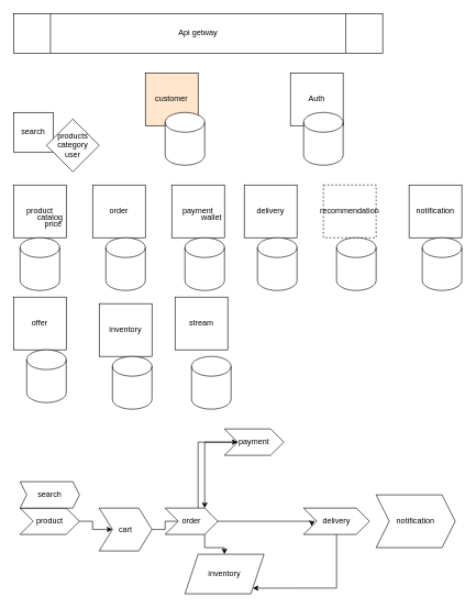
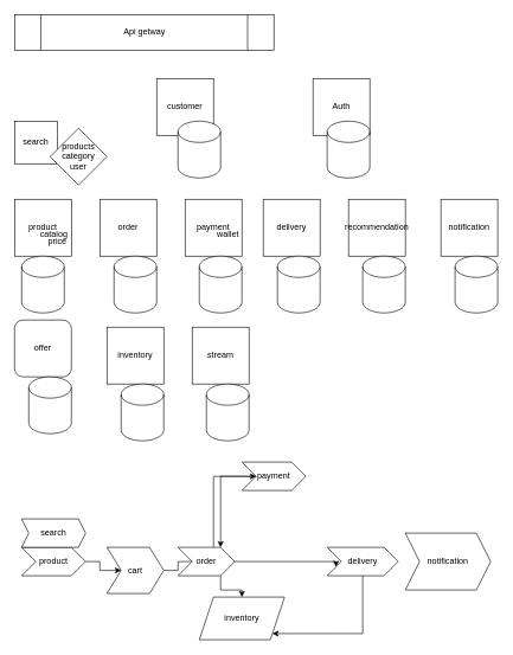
  <mxCell id="0" />
  <mxCell id="1" parent="0" />
  <mxCell id="2" value="product" style="whiteSpace=wrap;html=1;aspect=fixed;" vertex="1" parent="1"><mxGeometry x="20" y="280" width="80" height="80" as="geometry" /></mxCell>
  <mxCell id="3" value="payment" style="whiteSpace=wrap;html=1;aspect=fixed;" vertex="1" parent="1"><mxGeometry x="260" y="280" width="80" height="80" as="geometry" /></mxCell>
  <mxCell id="4" value="order" style="whiteSpace=wrap;html=1;aspect=fixed;" vertex="1" parent="1"><mxGeometry x="140" y="280" width="80" height="80" as="geometry" /></mxCell>
  <mxCell id="5" value="" style="shape=cylinder3;whiteSpace=wrap;html=1;boundedLbl=1;backgroundOutline=1;size=15;" vertex="1" parent="1"><mxGeometry x="30" y="360" width="60" height="80" as="geometry" /></mxCell>
  <mxCell id="6" value="" style="shape=cylinder3;whiteSpace=wrap;html=1;boundedLbl=1;backgroundOutline=1;size=15;" vertex="1" parent="1"><mxGeometry x="160" y="360" width="60" height="80" as="geometry" /></mxCell>
  <mxCell id="7" value="" style="shape=cylinder3;whiteSpace=wrap;html=1;boundedLbl=1;backgroundOutline=1;size=15;" vertex="1" parent="1"><mxGeometry x="280" y="360" width="60" height="80" as="geometry" /></mxCell>
  <mxCell id="8" value="delivery" style="whiteSpace=wrap;html=1;aspect=fixed;" vertex="1" parent="1"><mxGeometry x="370" y="280" width="80" height="80" as="geometry" /></mxCell>
  <mxCell id="9" value="search" style="whiteSpace=wrap;html=1;aspect=fixed;" vertex="1" parent="1"><mxGeometry x="20" y="170" width="60" height="60" as="geometry" /></mxCell>
  <mxCell id="10" value="products&lt;br&gt;category&lt;br&gt;user&lt;br&gt;" style="rhombus;whiteSpace=wrap;html=1;" vertex="1" parent="1"><mxGeometry x="70" y="180" width="80" height="80" as="geometry" /></mxCell>
- <mxCell id="11" value="customer" style="whiteSpace=wrap;html=1;aspect=fixed;fillColor=#ffe6cc;" vertex="1" parent="1"><mxGeometry x="220" y="110" width="80" height="80" as="geometry" /></mxCell>
+ <mxCell id="11" value="customer" style="whiteSpace=wrap;html=1;aspect=fixed;" vertex="1" parent="1"><mxGeometry x="220" y="110" width="80" height="80" as="geometry" /></mxCell>
  <mxCell id="12" value="" style="shape=cylinder3;whiteSpace=wrap;html=1;boundedLbl=1;backgroundOutline=1;size=15;" vertex="1" parent="1"><mxGeometry x="390" y="360" width="60" height="80" as="geometry" /></mxCell>
  <mxCell id="13" value="inventory" style="whiteSpace=wrap;html=1;aspect=fixed;" vertex="1" parent="1"><mxGeometry x="150" y="460" width="80" height="80" as="geometry" /></mxCell>
  <mxCell id="14" value="" style="shape=cylinder3;whiteSpace=wrap;html=1;boundedLbl=1;backgroundOutline=1;size=15;" vertex="1" parent="1"><mxGeometry x="170" y="540" width="60" height="80" as="geometry" /></mxCell>
  <mxCell id="15" value="" style="shape=cylinder3;whiteSpace=wrap;html=1;boundedLbl=1;backgroundOutline=1;size=15;" vertex="1" parent="1"><mxGeometry x="250" y="170" width="60" height="80" as="geometry" /></mxCell>
  <mxCell id="16" value="Auth" style="whiteSpace=wrap;html=1;aspect=fixed;" vertex="1" parent="1"><mxGeometry x="440" y="110" width="80" height="80" as="geometry" /></mxCell>
  <mxCell id="17" value="" style="shape=cylinder3;whiteSpace=wrap;html=1;boundedLbl=1;backgroundOutline=1;size=15;" vertex="1" parent="1"><mxGeometry x="460" y="170" width="60" height="80" as="geometry" /></mxCell>
- <mxCell id="18" value="recommendation" style="whiteSpace=wrap;html=1;aspect=fixed;dashed=1;" vertex="1" parent="1"><mxGeometry x="490" y="280" width="80" height="80" as="geometry" /></mxCell>
- <mxCell id="19" value="offer" style="whiteSpace=wrap;html=1;aspect=fixed;" vertex="1" parent="1"><mxGeometry x="20" y="450" width="80" height="80" as="geometry" /></mxCell>
+ <mxCell id="18" value="recommendation" style="whiteSpace=wrap;html=1;aspect=fixed;" vertex="1" parent="1"><mxGeometry x="490" y="280" width="80" height="80" as="geometry" /></mxCell>
+ <mxCell id="19" value="offer" style="whiteSpace=wrap;html=1;aspect=fixed;rounded=1;" vertex="1" parent="1"><mxGeometry x="20" y="450" width="80" height="80" as="geometry" /></mxCell>
  <mxCell id="20" value="" style="shape=cylinder3;whiteSpace=wrap;html=1;boundedLbl=1;backgroundOutline=1;size=15;" vertex="1" parent="1"><mxGeometry x="40" y="530" width="60" height="80" as="geometry" /></mxCell>
  <mxCell id="21" value="" style="shape=cylinder3;whiteSpace=wrap;html=1;boundedLbl=1;backgroundOutline=1;size=15;" vertex="1" parent="1"><mxGeometry x="510" y="360" width="60" height="80" as="geometry" /></mxCell>
  <mxCell id="22" value="notification" style="whiteSpace=wrap;html=1;aspect=fixed;" vertex="1" parent="1"><mxGeometry x="620" y="280" width="80" height="80" as="geometry" /></mxCell>
  <mxCell id="23" value="" style="shape=cylinder3;whiteSpace=wrap;html=1;boundedLbl=1;backgroundOutline=1;size=15;" vertex="1" parent="1"><mxGeometry x="640" y="360" width="60" height="80" as="geometry" /></mxCell>
- <mxCell id="24" value="Api getway" style="shape=process;whiteSpace=wrap;html=1;backgroundOutline=1;" vertex="1" parent="1"><mxGeometry x="20" y="20" width="560" height="60" as="geometry" /></mxCell>
- <mxCell id="25" value="stream" style="whiteSpace=wrap;html=1;aspect=fixed;" vertex="1" parent="1"><mxGeometry x="265" y="450" width="80" height="80" as="geometry" /></mxCell>
+ <mxCell id="24" value="Api getway" style="shape=process;whiteSpace=wrap;html=1;backgroundOutline=1;" vertex="1" parent="1"><mxGeometry x="20" y="20" width="365" height="50" as="geometry" /></mxCell>
+ <mxCell id="25" value="stream" style="whiteSpace=wrap;html=1;aspect=fixed;" vertex="1" parent="1"><mxGeometry x="270" y="460" width="80" height="80" as="geometry" /></mxCell>
  <mxCell id="26" value="" style="shape=cylinder3;whiteSpace=wrap;html=1;boundedLbl=1;backgroundOutline=1;size=15;" vertex="1" parent="1"><mxGeometry x="290" y="540" width="60" height="80" as="geometry" /></mxCell>
  <mxCell id="27" style="edgeStyle=orthogonalEdgeStyle;rounded=0;orthogonalLoop=1;jettySize=auto;html=1;exitX=1;exitY=0.5;exitDx=0;exitDy=0;entryX=0;entryY=0.5;entryDx=0;entryDy=0;" edge="1" parent="1" source="28" target="30"><mxGeometry relative="1" as="geometry" /></mxCell>
  <mxCell id="28" value="product" style="shape=step;perimeter=stepPerimeter;whiteSpace=wrap;html=1;fixedSize=1;" vertex="1" parent="1"><mxGeometry x="30" y="770" width="90" height="40" as="geometry" /></mxCell>
  <mxCell id="29" style="edgeStyle=orthogonalEdgeStyle;rounded=0;orthogonalLoop=1;jettySize=auto;html=1;exitX=1;exitY=0.5;exitDx=0;exitDy=0;" edge="1" parent="1" source="30" target="34"><mxGeometry relative="1" as="geometry" /></mxCell>
  <mxCell id="30" value="cart" style="shape=step;perimeter=stepPerimeter;whiteSpace=wrap;html=1;fixedSize=1;" vertex="1" parent="1"><mxGeometry x="150" y="770" width="80" height="65" as="geometry" /></mxCell>
  <mxCell id="31" style="edgeStyle=orthogonalEdgeStyle;rounded=0;orthogonalLoop=1;jettySize=auto;html=1;exitX=1;exitY=0.5;exitDx=0;exitDy=0;" edge="1" parent="1" source="34" target="36"><mxGeometry relative="1" as="geometry"><Array as="points"><mxPoint x="300" y="790" /><mxPoint x="300" y="670" /></Array></mxGeometry></mxCell>
  <mxCell id="32" style="edgeStyle=orthogonalEdgeStyle;rounded=0;orthogonalLoop=1;jettySize=auto;html=1;exitX=0.75;exitY=1;exitDx=0;exitDy=0;" edge="1" parent="1" source="34" target="41"><mxGeometry relative="1" as="geometry" /></mxCell>
  <mxCell id="33" style="edgeStyle=orthogonalEdgeStyle;rounded=0;orthogonalLoop=1;jettySize=auto;html=1;entryX=0;entryY=0.75;entryDx=0;entryDy=0;" edge="1" parent="1" source="34" target="39"><mxGeometry relative="1" as="geometry"><Array as="points"><mxPoint x="473" y="790" /></Array></mxGeometry></mxCell>
  <mxCell id="34" value="order" style="shape=step;perimeter=stepPerimeter;whiteSpace=wrap;html=1;fixedSize=1;" vertex="1" parent="1"><mxGeometry x="250" y="770" width="80" height="40" as="geometry" /></mxCell>
  <mxCell id="35" style="edgeStyle=orthogonalEdgeStyle;rounded=0;orthogonalLoop=1;jettySize=auto;html=1;entryX=0.75;entryY=0;entryDx=0;entryDy=0;" edge="1" parent="1" source="36" target="34"><mxGeometry relative="1" as="geometry" /></mxCell>
  <mxCell id="36" value="payment" style="shape=step;perimeter=stepPerimeter;whiteSpace=wrap;html=1;fixedSize=1;" vertex="1" parent="1"><mxGeometry x="340" y="650" width="90" height="40" as="geometry" /></mxCell>
  <mxCell id="37" value="notification" style="shape=step;perimeter=stepPerimeter;whiteSpace=wrap;html=1;fixedSize=1;" vertex="1" parent="1"><mxGeometry x="570" y="750" width="120" height="80" as="geometry" /></mxCell>
  <mxCell id="38" style="edgeStyle=orthogonalEdgeStyle;rounded=0;orthogonalLoop=1;jettySize=auto;html=1;entryX=1;entryY=1;entryDx=0;entryDy=0;" edge="1" parent="1" source="39" target="41"><mxGeometry relative="1" as="geometry"><mxPoint x="510" y="900" as="targetPoint" /><Array as="points"><mxPoint x="510" y="891" /></Array></mxGeometry></mxCell>
  <mxCell id="39" value="delivery" style="shape=step;perimeter=stepPerimeter;whiteSpace=wrap;html=1;fixedSize=1;" vertex="1" parent="1"><mxGeometry x="460" y="770" width="100" height="40" as="geometry" /></mxCell>
  <mxCell id="40" value="search" style="shape=step;perimeter=stepPerimeter;whiteSpace=wrap;html=1;fixedSize=1;size=10;" vertex="1" parent="1"><mxGeometry x="30" y="730" width="90" height="40" as="geometry" /></mxCell>
  <mxCell id="41" value="inventory" style="shape=parallelogram;perimeter=parallelogramPerimeter;whiteSpace=wrap;html=1;fixedSize=1;" vertex="1" parent="1"><mxGeometry x="280" y="840" width="120" height="60" as="geometry" /></mxCell>
  <mxCell id="42" value="wallet" style="text;html=1;align=center;verticalAlign=middle;resizable=0;points=[];autosize=1;" vertex="1" parent="1"><mxGeometry x="295" y="320" width="50" height="20" as="geometry" /></mxCell>
  <mxCell id="43" value="catalog" style="text;html=1;align=center;verticalAlign=middle;resizable=0;points=[];autosize=1;" vertex="1" parent="1"><mxGeometry x="50" y="320" width="50" height="20" as="geometry" /></mxCell>
  <mxCell id="44" value="price" style="text;html=1;align=center;verticalAlign=middle;resizable=0;points=[];autosize=1;" vertex="1" parent="1"><mxGeometry x="60" y="330" width="40" height="20" as="geometry" /></mxCell>
